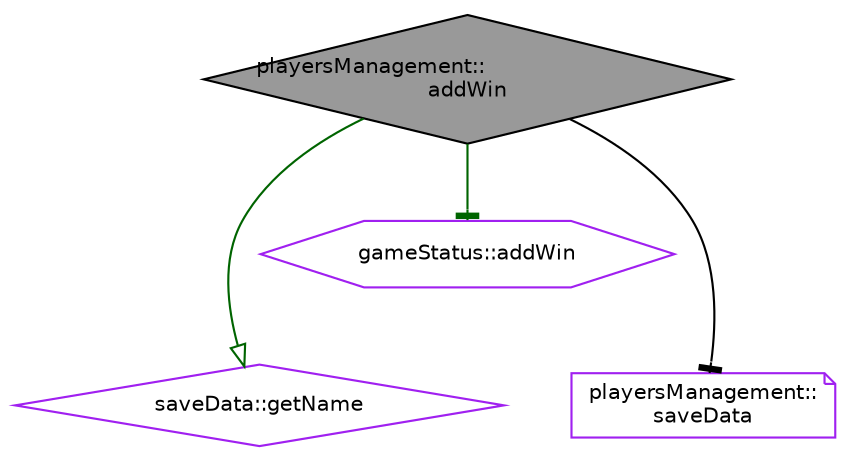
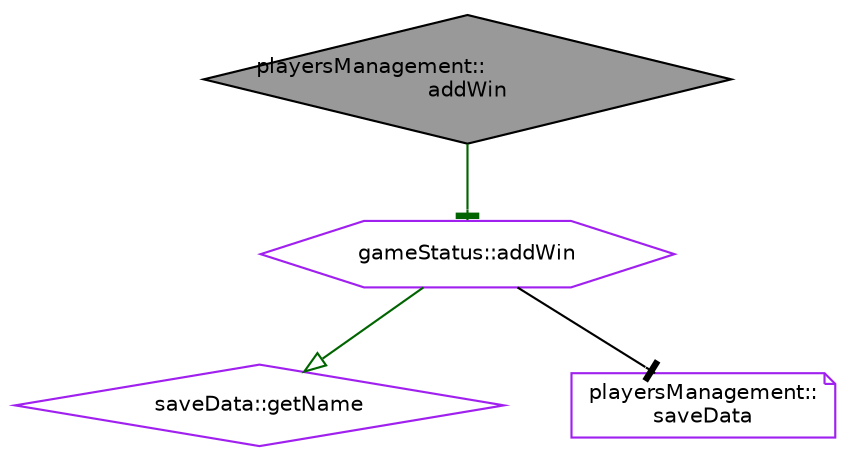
  digraph {
    rankdir=TB
    node [color=purple fillcolor=white fontname=Helvetica fontsize=10 shape=diamond style=filled]
    edge [arrowhead=tee color=darkgreen fontname=Helvetica fontsize=10 labelfontname=Helvetica labelfontsize=10 style=solid]
    n1 [color=black fillcolor=grey60 fontcolor=black height=0.2 label="playersManagement::\laddWin" width=0.4]
    n2 [height=0.2 label="gameStatus::addWin" shape=hexagon width=0.4]
    n3 [height=0.2 label="saveData::getName" width=0.4]
    n4 [height=0.2 label="playersManagement::\lsaveData" shape=note width=0.4]
    n1 -> n2
-   n1 -> n3 [arrowhead=onormal]
-   n1 -> n4 [color=black]
+   n2 -> n3 [arrowhead=onormal]
+   n2 -> n4 [color=black]
  }
